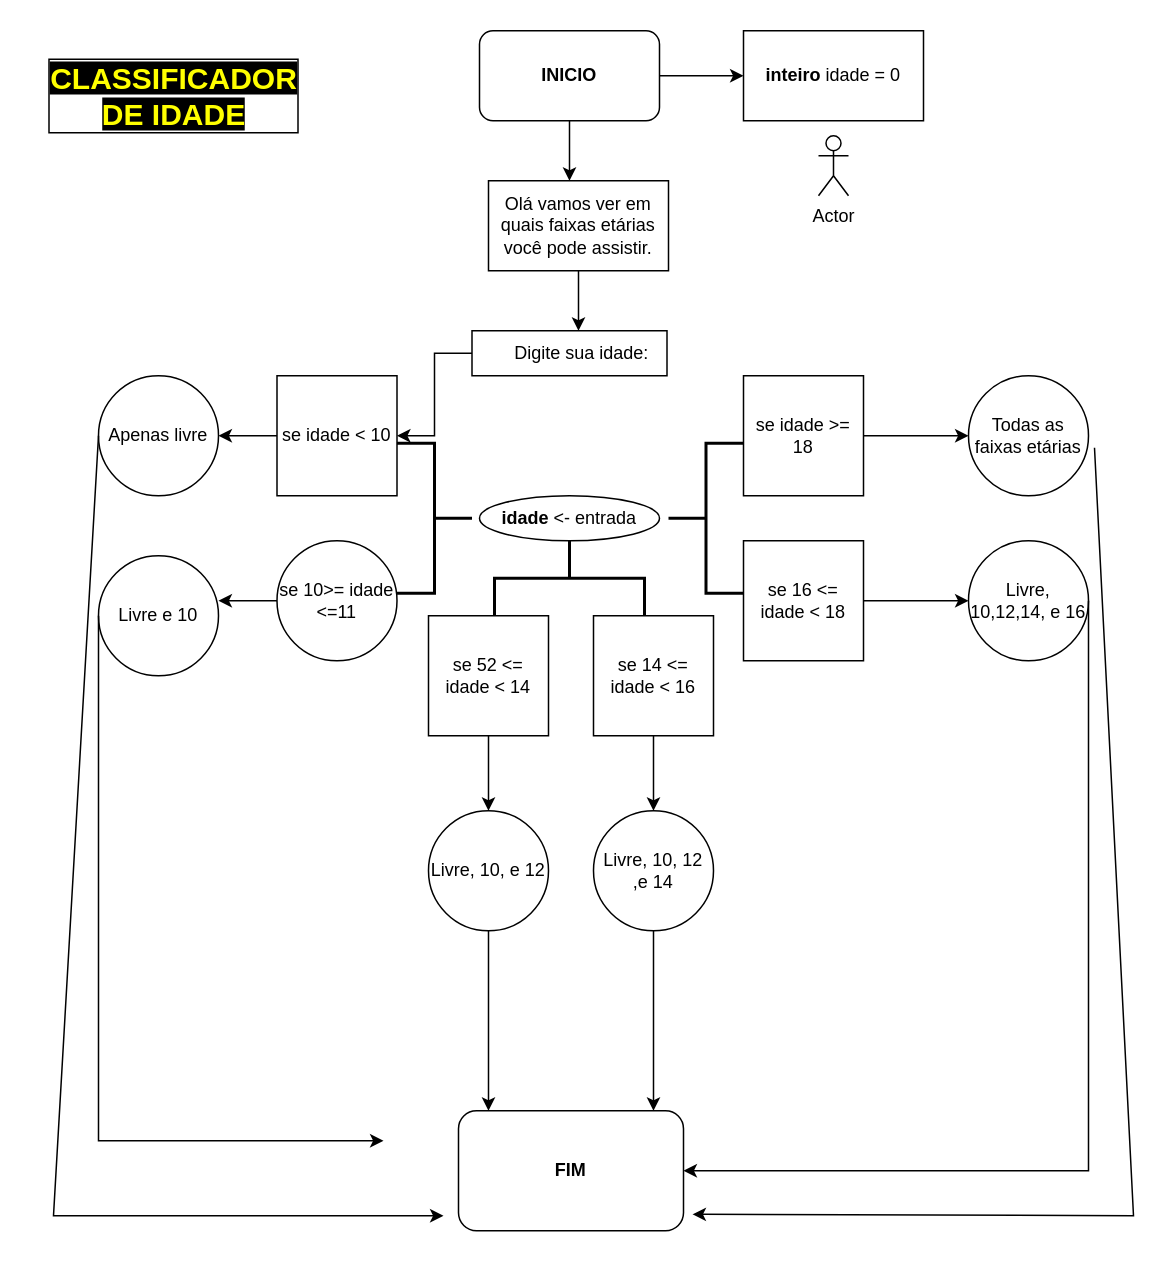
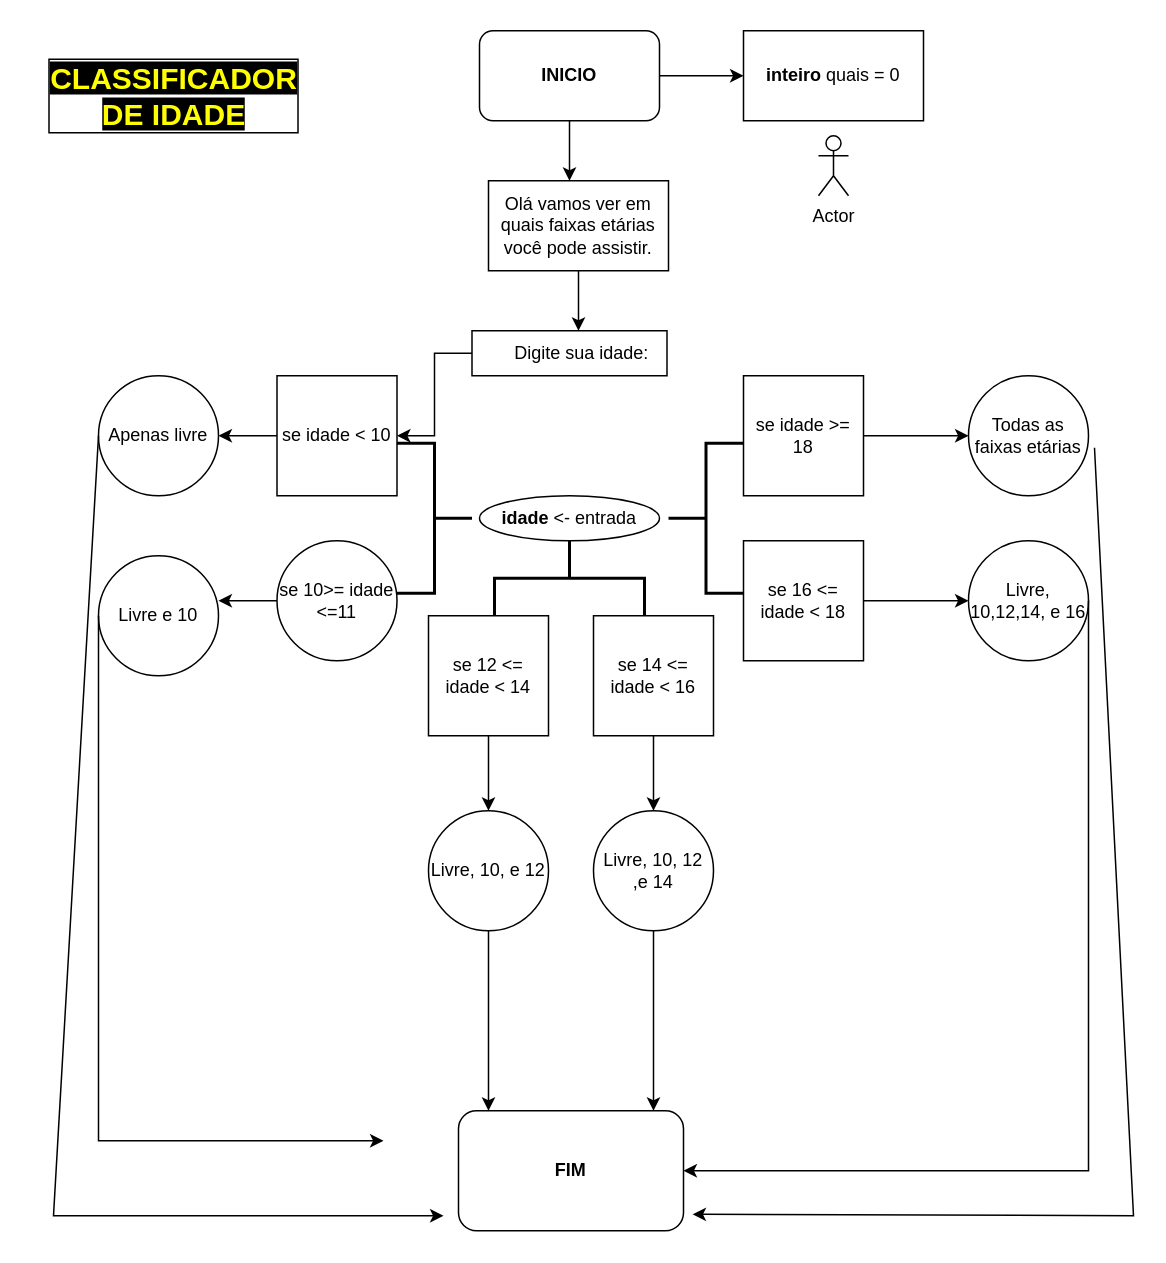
  <mxCell id="0" />
  <mxCell id="1" parent="0" />
  <mxCell id="2" style="edgeStyle=orthogonalEdgeStyle;rounded=0;orthogonalLoop=1;jettySize=auto;html=1;" edge="1" parent="1" source="4"><mxGeometry relative="1" as="geometry"><mxPoint x="379" y="120" as="targetPoint" /></mxGeometry></mxCell>
  <mxCell id="3" style="edgeStyle=orthogonalEdgeStyle;rounded=0;orthogonalLoop=1;jettySize=auto;html=1;" edge="1" parent="1" source="4"><mxGeometry relative="1" as="geometry"><mxPoint x="495" y="50" as="targetPoint" /></mxGeometry></mxCell>
  <mxCell id="4" value="&lt;b&gt;INICIO&lt;/b&gt;" style="rounded=1;whiteSpace=wrap;html=1;" vertex="1" parent="1"><mxGeometry x="319" width="120" height="60" as="geometry" y="20" /></mxCell>
- <mxCell id="5" value="&lt;b&gt;inteiro &lt;/b&gt;idade = 0" style="rounded=0;whiteSpace=wrap;html=1;" vertex="1" parent="1"><mxGeometry x="495" width="120" height="60" as="geometry" y="20" /></mxCell>
+ <mxCell id="5" value="&lt;b&gt;inteiro &lt;/b&gt;quais = 0" style="rounded=0;whiteSpace=wrap;html=1;" vertex="1" parent="1"><mxGeometry x="495" width="120" height="60" as="geometry" y="20" /></mxCell>
  <mxCell id="6" style="edgeStyle=orthogonalEdgeStyle;rounded=0;orthogonalLoop=1;jettySize=auto;html=1;" edge="1" parent="1" source="7"><mxGeometry relative="1" as="geometry"><mxPoint x="385" y="220" as="targetPoint" /></mxGeometry></mxCell>
  <mxCell id="7" value="Olá vamos ver em quais faixas etárias você pode assistir." style="rounded=0;whiteSpace=wrap;html=1;" vertex="1" parent="1"><mxGeometry x="325" y="120" width="120" height="60" as="geometry" /></mxCell>
  <mxCell id="8" style="edgeStyle=orthogonalEdgeStyle;rounded=0;orthogonalLoop=1;jettySize=auto;html=1;" edge="1" parent="1" source="9" target="17"><mxGeometry relative="1" as="geometry" /></mxCell>
  <mxCell id="9" value="&lt;span style=&quot;white-space: pre;&quot;&gt;&#09;&lt;/span&gt;Digite sua idade:" style="rounded=0;whiteSpace=wrap;html=1;align=left;" vertex="1" parent="1"><mxGeometry x="314" y="220" width="130" height="30" as="geometry" /></mxCell>
  <mxCell id="10" value="&lt;b&gt;idade &lt;/b&gt;&amp;lt;- entrada" style="ellipse;whiteSpace=wrap;html=1;" vertex="1" parent="1"><mxGeometry x="319" y="330" width="120" height="30" as="geometry" /></mxCell>
  <mxCell id="11" value="" style="ellipse;whiteSpace=wrap;html=1;align=center;aspect=fixed;fillColor=none;strokeColor=none;resizable=0;perimeter=centerPerimeter;rotatable=0;allowArrows=0;points=[];outlineConnect=1;" vertex="1" parent="1"><mxGeometry x="365" y="360" width="10" height="10" as="geometry" /></mxCell>
  <mxCell id="12" value="Actor" style="shape=umlActor;verticalLabelPosition=bottom;verticalAlign=top;html=1;" vertex="1" parent="1"><mxGeometry x="545" y="90" width="20" height="40" as="geometry" /></mxCell>
  <mxCell id="13" value="" style="strokeWidth=2;html=1;shape=mxgraph.flowchart.annotation_2;align=left;labelPosition=right;pointerEvents=1;" vertex="1" parent="1"><mxGeometry x="445" y="295" width="50" height="100" as="geometry" /></mxCell>
  <mxCell id="14" value="" style="strokeWidth=2;html=1;shape=mxgraph.flowchart.annotation_2;align=left;labelPosition=right;pointerEvents=1;direction=south;" vertex="1" parent="1"><mxGeometry x="329" y="360" width="100" height="50" as="geometry" /></mxCell>
  <mxCell id="15" value="" style="strokeWidth=2;html=1;shape=mxgraph.flowchart.annotation_2;align=left;labelPosition=right;pointerEvents=1;direction=west;" vertex="1" parent="1"><mxGeometry x="264" y="295" width="50" height="100" as="geometry" /></mxCell>
  <mxCell id="16" style="edgeStyle=orthogonalEdgeStyle;rounded=0;orthogonalLoop=1;jettySize=auto;html=1;" edge="1" parent="1" source="17"><mxGeometry relative="1" as="geometry"><mxPoint x="145" y="290" as="targetPoint" /></mxGeometry></mxCell>
  <mxCell id="17" value="se idade &amp;lt; 10" style="whiteSpace=wrap;html=1;aspect=fixed;" vertex="1" parent="1"><mxGeometry x="184" y="250" width="80" height="80" as="geometry" /></mxCell>
  <mxCell id="18" style="edgeStyle=orthogonalEdgeStyle;rounded=0;orthogonalLoop=1;jettySize=auto;html=1;" edge="1" parent="1" source="19"><mxGeometry relative="1" as="geometry"><mxPoint x="145" y="400" as="targetPoint" /></mxGeometry></mxCell>
  <mxCell id="19" value="se 10&amp;gt;= idade &amp;lt;=11" style="ellipse;whiteSpace=wrap;html=1;aspect=fixed;" vertex="1" parent="1"><mxGeometry x="184" y="360" width="80" height="80" as="geometry" /></mxCell>
  <mxCell id="20" style="edgeStyle=orthogonalEdgeStyle;rounded=0;orthogonalLoop=1;jettySize=auto;html=1;" edge="1" parent="1" source="21"><mxGeometry relative="1" as="geometry"><mxPoint x="325" y="540" as="targetPoint" /></mxGeometry></mxCell>
- <mxCell id="21" value="se 52 &amp;lt;= idade &amp;lt; 14" style="whiteSpace=wrap;html=1;aspect=fixed;" vertex="1" parent="1"><mxGeometry x="285" y="410" width="80" height="80" as="geometry" /></mxCell>
+ <mxCell id="21" value="se 12 &amp;lt;= idade &amp;lt; 14" style="whiteSpace=wrap;html=1;aspect=fixed;" vertex="1" parent="1"><mxGeometry x="285" y="410" width="80" height="80" as="geometry" /></mxCell>
  <mxCell id="22" style="edgeStyle=orthogonalEdgeStyle;rounded=0;orthogonalLoop=1;jettySize=auto;html=1;" edge="1" parent="1" source="23"><mxGeometry relative="1" as="geometry"><mxPoint x="435" y="540" as="targetPoint" /></mxGeometry></mxCell>
  <mxCell id="23" value="se 14 &amp;lt;= idade &amp;lt; 16" style="whiteSpace=wrap;html=1;aspect=fixed;" vertex="1" parent="1"><mxGeometry x="395" y="410" width="80" height="80" as="geometry" /></mxCell>
  <mxCell id="24" style="edgeStyle=orthogonalEdgeStyle;rounded=0;orthogonalLoop=1;jettySize=auto;html=1;" edge="1" parent="1" source="25"><mxGeometry relative="1" as="geometry"><mxPoint x="645" y="400" as="targetPoint" /></mxGeometry></mxCell>
  <mxCell id="25" value="se 16 &amp;lt;= idade &amp;lt; 18" style="whiteSpace=wrap;html=1;aspect=fixed;" vertex="1" parent="1"><mxGeometry x="495" y="360" width="80" height="80" as="geometry" /></mxCell>
  <mxCell id="26" style="edgeStyle=orthogonalEdgeStyle;rounded=0;orthogonalLoop=1;jettySize=auto;html=1;" edge="1" parent="1" source="27"><mxGeometry relative="1" as="geometry"><mxPoint x="645" y="290" as="targetPoint" /></mxGeometry></mxCell>
  <mxCell id="27" value="se idade &amp;gt;= 18" style="whiteSpace=wrap;html=1;aspect=fixed;" vertex="1" parent="1"><mxGeometry x="495" y="250" width="80" height="80" as="geometry" /></mxCell>
  <mxCell id="28" value="Apenas livre" style="ellipse;whiteSpace=wrap;html=1;aspect=fixed;" vertex="1" parent="1"><mxGeometry x="65" y="250" width="80" height="80" as="geometry" /></mxCell>
  <mxCell id="29" value="Livre e 10" style="ellipse;whiteSpace=wrap;html=1;aspect=fixed;" vertex="1" parent="1"><mxGeometry x="65" y="370" width="80" height="80" as="geometry" /></mxCell>
  <mxCell id="30" value="Livre, 10, e 12" style="ellipse;whiteSpace=wrap;html=1;aspect=fixed;" vertex="1" parent="1"><mxGeometry x="285" y="540" width="80" height="80" as="geometry" /></mxCell>
  <mxCell id="31" value="Livre, 10, 12 ,e 14" style="ellipse;whiteSpace=wrap;html=1;aspect=fixed;" vertex="1" parent="1"><mxGeometry x="395" y="540" width="80" height="80" as="geometry" /></mxCell>
  <mxCell id="32" value="Todas as faixas etárias" style="ellipse;whiteSpace=wrap;html=1;aspect=fixed;" vertex="1" parent="1"><mxGeometry x="645" y="250" width="80" height="80" as="geometry" /></mxCell>
  <mxCell id="33" value="Livre, 10,12,14, e 16" style="ellipse;whiteSpace=wrap;html=1;aspect=fixed;" vertex="1" parent="1"><mxGeometry x="645" y="360" width="80" height="80" as="geometry" /></mxCell>
  <mxCell id="34" value="" style="endArrow=classic;html=1;rounded=0;exitX=0;exitY=0.5;exitDx=0;exitDy=0;" edge="1" parent="1" source="28"><mxGeometry width="50" height="50" relative="1" as="geometry"><mxPoint x="355" y="490" as="sourcePoint" /><mxPoint x="295" y="810" as="targetPoint" /><Array as="points"><mxPoint x="35" y="810" /></Array></mxGeometry></mxCell>
  <mxCell id="35" value="" style="endArrow=classic;html=1;rounded=0;exitX=0;exitY=0.5;exitDx=0;exitDy=0;" edge="1" parent="1" source="29"><mxGeometry width="50" height="50" relative="1" as="geometry"><mxPoint x="355" y="630" as="sourcePoint" /><mxPoint x="255" y="760" as="targetPoint" /><Array as="points"><mxPoint x="65" y="760" /></Array></mxGeometry></mxCell>
  <mxCell id="36" value="" style="endArrow=classic;html=1;rounded=0;exitX=0.5;exitY=1;exitDx=0;exitDy=0;" edge="1" parent="1" source="30"><mxGeometry width="50" height="50" relative="1" as="geometry"><mxPoint x="355" y="630" as="sourcePoint" /><mxPoint x="325" y="740" as="targetPoint" /></mxGeometry></mxCell>
  <mxCell id="37" value="" style="endArrow=classic;html=1;rounded=0;exitX=0.5;exitY=1;exitDx=0;exitDy=0;" edge="1" parent="1" source="31"><mxGeometry width="50" height="50" relative="1" as="geometry"><mxPoint x="355" y="630" as="sourcePoint" /><mxPoint x="435" y="740" as="targetPoint" /></mxGeometry></mxCell>
  <mxCell id="38" value="" style="endArrow=classic;html=1;rounded=0;exitX=1.05;exitY=0.6;exitDx=0;exitDy=0;exitPerimeter=0;entryX=1.04;entryY=0.863;entryDx=0;entryDy=0;entryPerimeter=0;" edge="1" parent="1" source="32" target="40"><mxGeometry width="50" height="50" relative="1" as="geometry"><mxPoint x="355" y="630" as="sourcePoint" /><mxPoint x="445" y="800" as="targetPoint" /><Array as="points"><mxPoint x="755" y="810" /></Array></mxGeometry></mxCell>
  <mxCell id="39" value="" style="endArrow=classic;html=1;rounded=0;exitX=1;exitY=0.5;exitDx=0;exitDy=0;entryX=1;entryY=0.5;entryDx=0;entryDy=0;" edge="1" parent="1" source="33" target="40"><mxGeometry width="50" height="50" relative="1" as="geometry"><mxPoint x="355" y="400" as="sourcePoint" /><mxPoint x="445" y="780" as="targetPoint" /><Array as="points"><mxPoint x="725" y="780" /></Array></mxGeometry></mxCell>
  <mxCell id="40" value="&lt;b&gt;FIM&lt;/b&gt;" style="rounded=1;whiteSpace=wrap;html=1;" vertex="1" parent="1"><mxGeometry x="305" y="740" width="150" height="80" as="geometry" /></mxCell>
  <mxCell id="41" value="&lt;b style=&quot;font-size: 20px;&quot;&gt;&lt;font style=&quot;font-size: 20px; background-color: rgb(0, 0, 0);&quot;&gt;CLASSIFICADOR&lt;/font&gt;&lt;/b&gt;&lt;div style=&quot;font-size: 20px;&quot;&gt;&lt;b style=&quot;&quot;&gt;&lt;font style=&quot;font-size: 20px; background-color: rgb(0, 0, 0);&quot;&gt;DE IDADE&lt;/font&gt;&lt;/b&gt;&lt;/div&gt;" style="text;html=1;align=center;verticalAlign=middle;resizable=0;points=[];autosize=1;strokeColor=none;fillColor=none;labelBorderColor=default;fontColor=#FFFF00;" vertex="1" parent="1"><mxGeometry x="20" y="33" width="190" height="60" as="geometry" /></mxCell>
